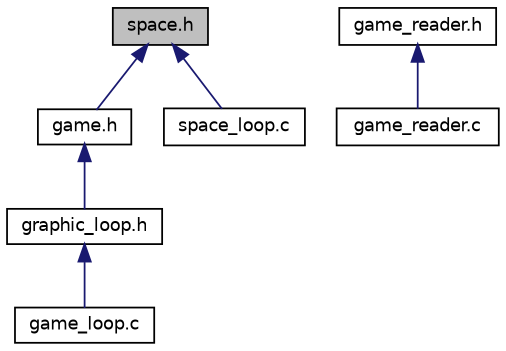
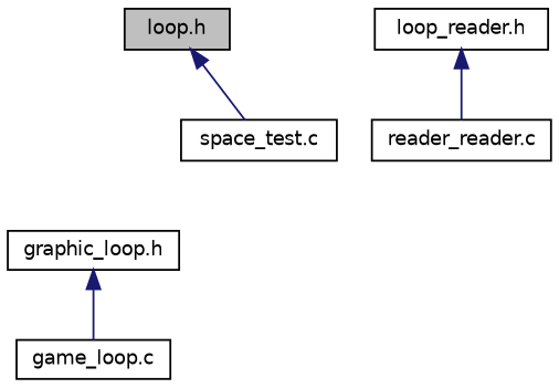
  digraph {
    node [color=black fillcolor=white fontname=Helvetica fontsize=10 shape=record style=filled]
    edge [color=midnightblue dir=back fontname=Helvetica fontsize=10 labelfontname=Helvetica labelfontsize=10 style=solid]
-   n1 [fillcolor=grey75 fontcolor=black height=0.2 label="space.h" width=0.4]
-   n2 [height=0.2 label="game.h" width=0.4]
-   n3 [height=0.2 label="space_loop.c" width=0.4]
+   n1 [fillcolor=grey75 fontcolor=black height=0.2 label="loop.h" width=0.4]
+   n3 [height=0.2 label="space_test.c" width=0.4]
    n4 [height=0.2 label="graphic_loop.h" width=0.4]
-   n5 [height=0.2 label="game_reader.h" width=0.4]
-   n6 [height=0.2 label="game_reader.c" width=0.4]
+   n5 [height=0.2 label="loop_reader.h" width=0.4]
+   n6 [height=0.2 label="reader_reader.c" width=0.4]
    n7 [height=0.2 label="game_loop.c" width=0.4]
-   n1 -> n2
    n1 -> n3
-   n2 -> n4
    n4 -> n7
    n5 -> n6
  }
